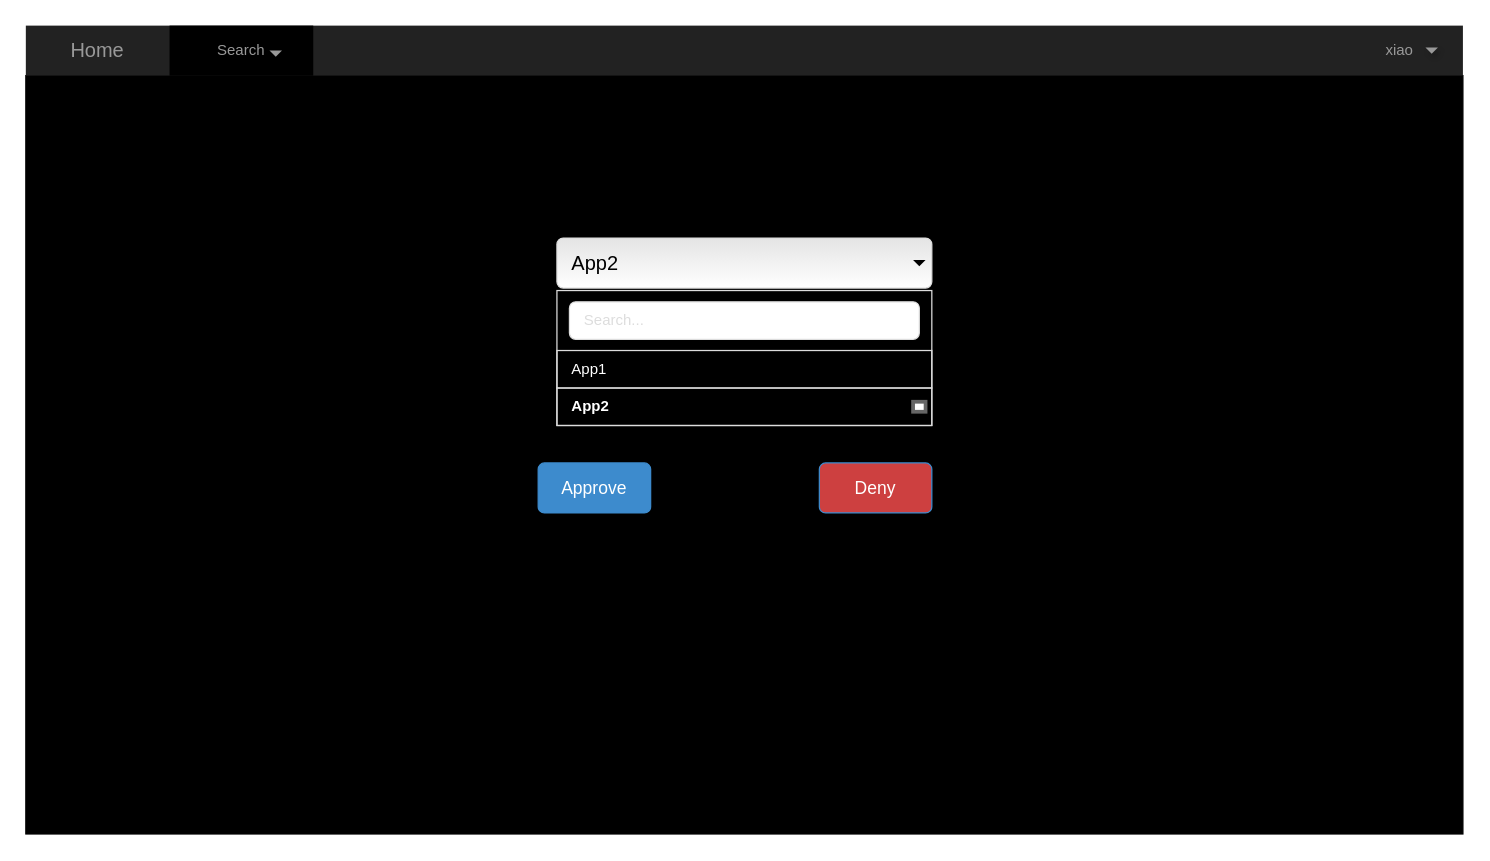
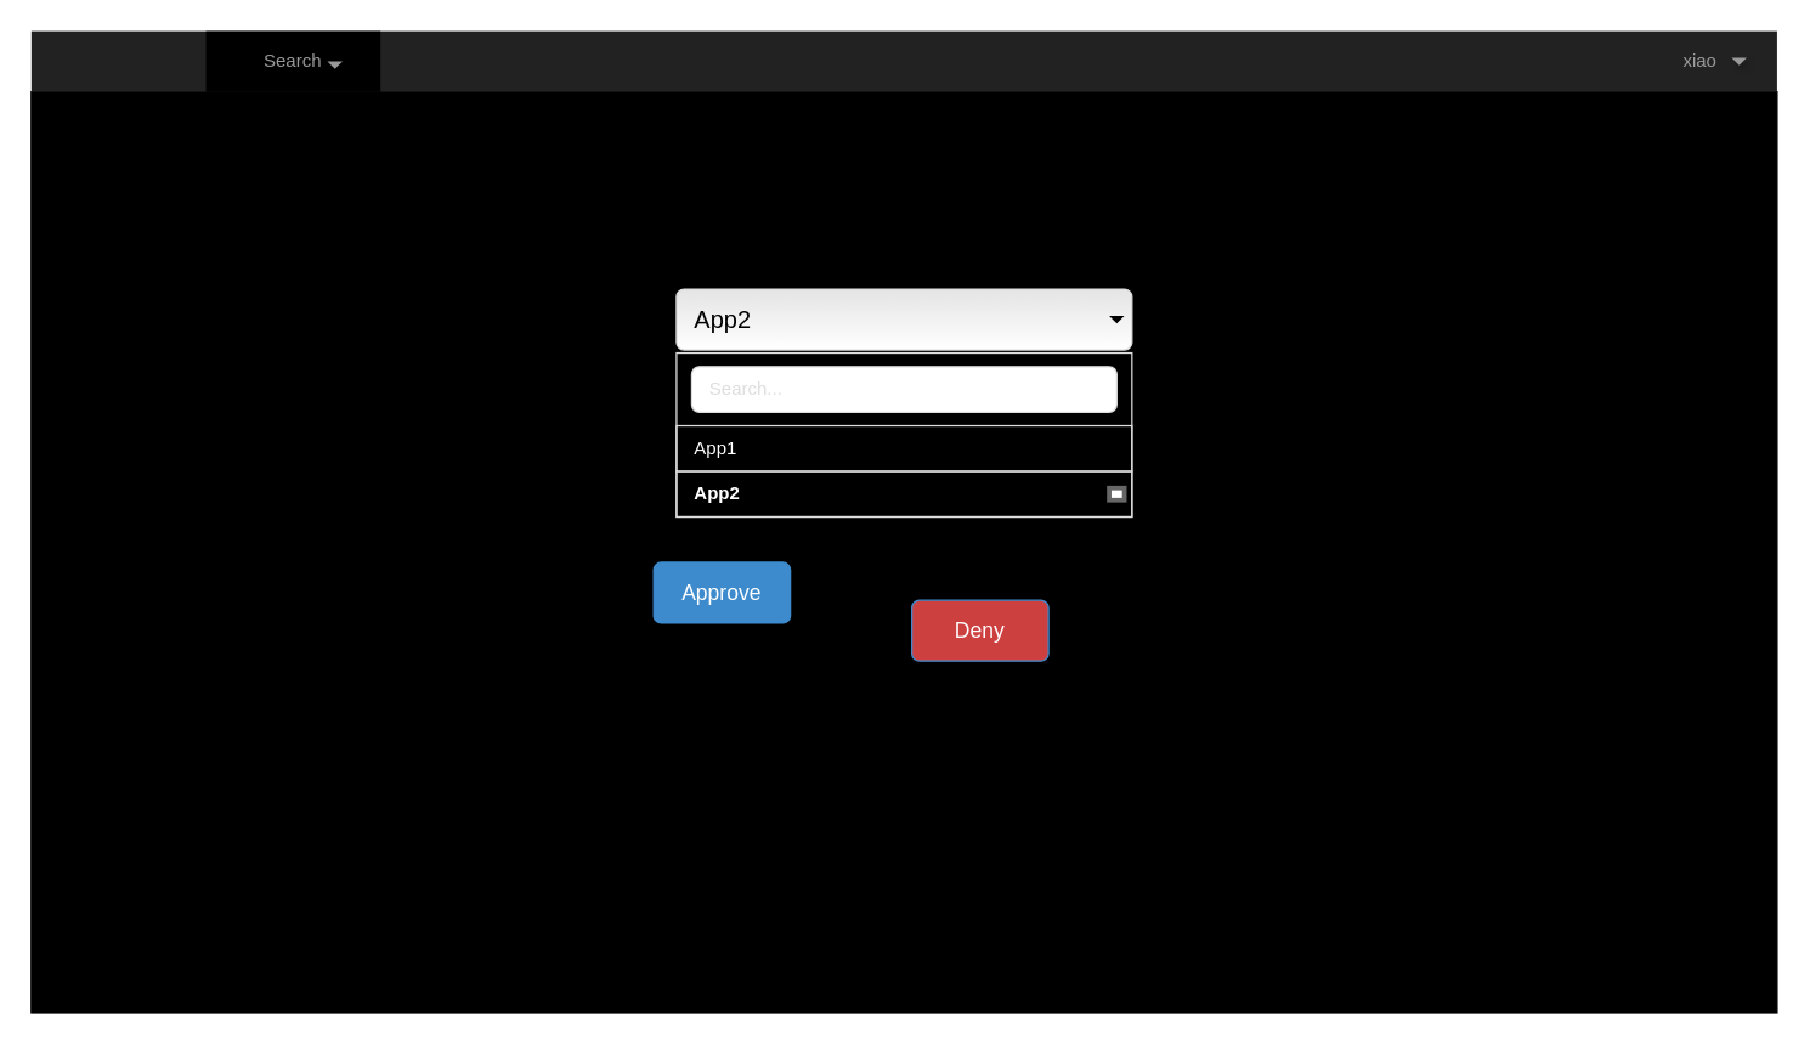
  <mxCell id="0" style=";html=1;" />
  <mxCell id="1" style=";html=1;" parent="0" />
  <mxCell id="2" value="" style="rounded=0;whiteSpace=wrap;html=1;fillColor=#000000;" parent="1" vertex="1"><mxGeometry x="20" y="60" width="1150" height="606.875" as="geometry" /></mxCell>
  <mxCell id="3" value="" style="html=1;shadow=0;dashed=0;shape=mxgraph.bootstrap.rect;fillColor=#222222;strokeColor=none;whiteSpace=wrap;rounded=0;fontSize=12;fontColor=#000000;align=center;" parent="1" vertex="1"><mxGeometry x="20" y="20" width="1150" height="40" as="geometry" /></mxCell>
- <mxCell id="4" value="&lt;font style=&quot;font-size: 16px&quot;&gt;Home&lt;/font&gt;" style="html=1;shadow=0;dashed=0;fillColor=none;strokeColor=none;shape=mxgraph.bootstrap.rect;fontColor=#999999;fontSize=14;whiteSpace=wrap;" parent="3" vertex="1"><mxGeometry width="115" height="40" as="geometry" /></mxCell>
  <mxCell id="5" value="Search" style="html=1;shadow=0;dashed=0;fillColor=#000000;strokeColor=none;shape=mxgraph.bootstrap.rect;fontColor=#999999;whiteSpace=wrap;" parent="3" vertex="1"><mxGeometry x="115" width="115" height="40" as="geometry" /></mxCell>
  <mxCell id="6" value="" style="shape=triangle;strokeColor=none;fillColor=#999999;direction=south;rounded=0;shadow=1;fontSize=12;fontColor=#000000;align=center;html=1;" parent="3" vertex="1"><mxGeometry x="195" y="20" width="10" height="5" as="geometry" /></mxCell>
  <mxCell id="7" value="xiao" style="html=1;shadow=0;dashed=0;fillColor=none;strokeColor=none;shape=mxgraph.bootstrap.rect;fontColor=#999999;whiteSpace=wrap;" parent="3" vertex="1"><mxGeometry x="1049.375" width="100.625" height="40" as="geometry" /></mxCell>
  <mxCell id="8" value="" style="shape=triangle;strokeColor=none;fillColor=#999999;direction=south;rounded=0;shadow=1;fontSize=12;fontColor=#000000;align=center;html=1;" parent="3" vertex="1"><mxGeometry x="1120" y="17.5" width="10" height="5" as="geometry" /></mxCell>
  <mxCell id="9" value="App2" style="html=1;shadow=0;dashed=0;shape=mxgraph.bootstrap.rrect;rSize=5;strokeColor=#dddddd;spacingRight=10;fontSize=16;gradientColor=#e4e4e4;gradientDirection=north;spacingLeft=10;align=left;whiteSpace=wrap;fillColor=#ffffff;" vertex="1" parent="1"><mxGeometry x="445" y="190" width="300" height="40" as="geometry" /></mxCell>
  <mxCell id="10" value="" style="shape=triangle;direction=south;fillColor=#000000;strokeColor=none;perimeter=none;" vertex="1" parent="9"><mxGeometry x="1" y="0.5" width="10" height="5" relative="1" as="geometry"><mxPoint x="-15" y="-2.5" as="offset" /></mxGeometry></mxCell>
  <mxCell id="11" value="" style="html=1;shadow=0;dashed=0;shape=mxgraph.bootstrap.rect;fillColor=#000000;strokeColor=#dddddd;spacingLeft=10;shadow=1;align=left;verticalAlign=top;spacingTop=3;perimeter=none;fontColor=#FFFFFF;" vertex="1" parent="1"><mxGeometry x="445" y="232" width="300" height="108" as="geometry" /></mxCell>
  <mxCell id="12" value="Search..." style="html=1;shadow=0;dashed=0;shape=mxgraph.bootstrap.rrect;rSize=5;strokeColor=#dddddd;spacingLeft=10;align=left;fontColor=#dddddd;whiteSpace=wrap;resizeWidth=1;" vertex="1" parent="11"><mxGeometry width="280" height="30" relative="1" as="geometry"><mxPoint x="10" y="9" as="offset" /></mxGeometry></mxCell>
  <mxCell id="13" value="App1" style="html=1;shadow=0;dashed=0;shape=mxgraph.bootstrap.rect;strokeColor=#dddddd;spacingLeft=10;align=left;fillColor=none;perimeter=none;whiteSpace=wrap;resizeWidth=1;fontColor=#FFFFFF;" vertex="1" parent="11"><mxGeometry width="300" height="30" relative="1" as="geometry"><mxPoint y="48" as="offset" /></mxGeometry></mxCell>
  <mxCell id="14" value="App2" style="html=1;shadow=0;dashed=0;shape=mxgraph.bootstrap.rect;strokeColor=#dddddd;spacingLeft=10;align=left;fontStyle=1;fillColor=none;perimeter=none;whiteSpace=wrap;resizeWidth=1;fontColor=#FFFFFF;" vertex="1" parent="11"><mxGeometry width="300" height="30" relative="1" as="geometry"><mxPoint y="78" as="offset" /></mxGeometry></mxCell>
  <mxCell id="15" value="" style="html=1;shadow=0;dashed=0;shape=mxgraph.bootstrap.check;strokeWidth=3;strokeColor=#666666;" vertex="1" parent="14"><mxGeometry x="1" y="0.5" width="10" height="8" relative="1" as="geometry"><mxPoint x="-15" y="-4" as="offset" /></mxGeometry></mxCell>
  <mxCell id="16" value="Approve" style="html=1;shadow=0;dashed=0;shape=mxgraph.bootstrap.rrect;rSize=5;fillColor=#3D8BCD;align=center;strokeColor=#3D8BCD;fontColor=#ffffff;fontSize=14;whiteSpace=wrap;" vertex="1" parent="1"><mxGeometry x="430" y="370" width="90" height="40" as="geometry" /></mxCell>
- <mxCell id="17" value="Deny" style="html=1;shadow=0;dashed=0;shape=mxgraph.bootstrap.rrect;rSize=5;fillColor=#CD4040;align=center;strokeColor=#3D8BCD;fontColor=#ffffff;fontSize=14;whiteSpace=wrap;" vertex="1" parent="1"><mxGeometry x="655" y="370" width="90" height="40" as="geometry" /></mxCell>
+ <mxCell id="17" value="Deny" style="html=1;shadow=0;dashed=0;shape=mxgraph.bootstrap.rrect;rSize=5;fillColor=#CD4040;align=center;strokeColor=#3D8BCD;fontColor=#ffffff;fontSize=14;whiteSpace=wrap;" vertex="1" parent="1"><mxGeometry x="600" y="395" width="90" height="40" as="geometry" /></mxCell>
